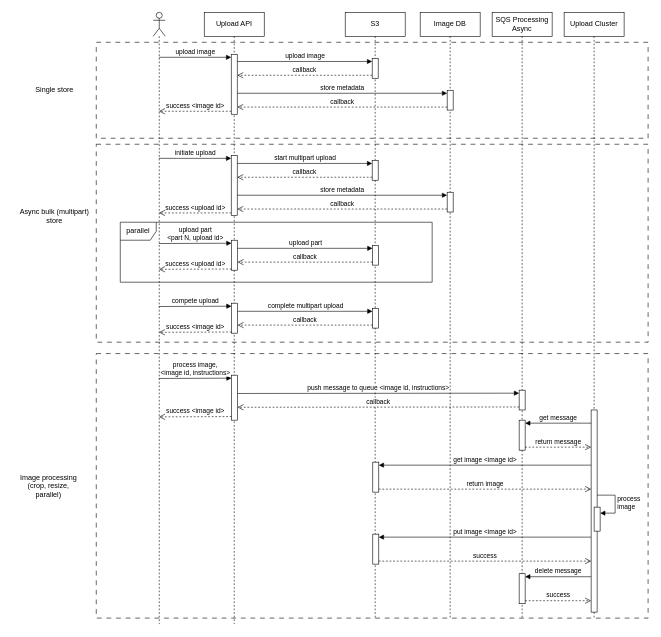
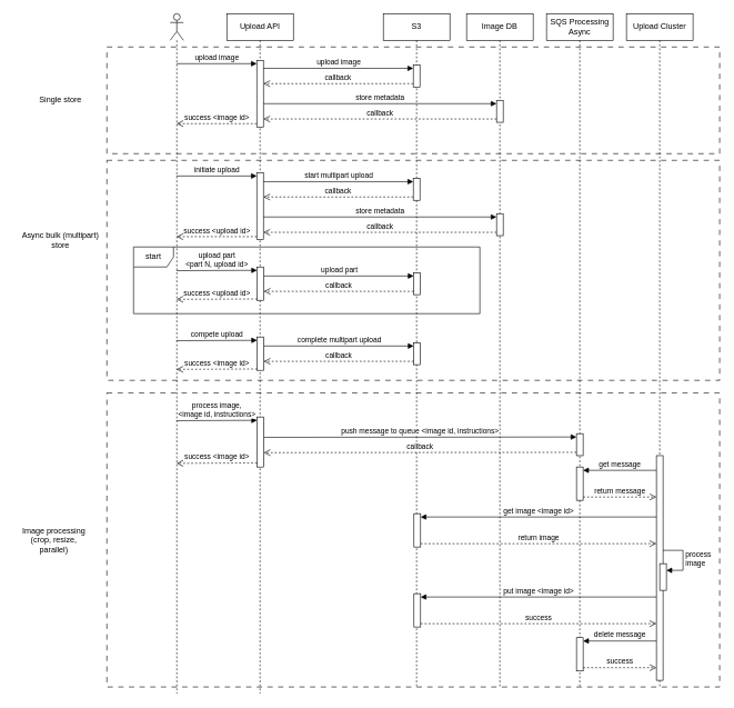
  <mxCell id="0" />
  <mxCell id="1" parent="0" />
  <mxCell id="2" value="" style="rounded=0;whiteSpace=wrap;html=1;dashed=1;dashPattern=8 8;fillColor=none;align=left;" vertex="1" parent="1"><mxGeometry x="160" y="589" width="920" height="441" as="geometry" /></mxCell>
  <mxCell id="3" value="" style="rounded=0;whiteSpace=wrap;html=1;dashed=1;dashPattern=8 8;fillColor=none;align=left;" vertex="1" parent="1"><mxGeometry x="160" y="240" width="920" height="330" as="geometry" /></mxCell>
  <mxCell id="4" value="" style="rounded=0;whiteSpace=wrap;html=1;dashed=1;dashPattern=8 8;fillColor=none;align=left;" vertex="1" parent="1"><mxGeometry x="160" y="70" width="920" height="160" as="geometry" /></mxCell>
  <mxCell id="5" value="Upload API" style="shape=umlLifeline;perimeter=lifelinePerimeter;whiteSpace=wrap;html=1;container=0;dropTarget=0;collapsible=0;recursiveResize=0;outlineConnect=0;portConstraint=eastwest;newEdgeStyle={&quot;edgeStyle&quot;:&quot;elbowEdgeStyle&quot;,&quot;elbow&quot;:&quot;vertical&quot;,&quot;curved&quot;:0,&quot;rounded&quot;:0};" parent="1" vertex="1"><mxGeometry x="340" y="20" width="100" height="1020" as="geometry" /></mxCell>
  <mxCell id="6" value="" style="html=1;points=[[0,0,0,0,5],[0,1,0,0,-5],[1,0,0,0,5],[1,1,0,0,-5]];perimeter=orthogonalPerimeter;outlineConnect=0;targetShapes=umlLifeline;portConstraint=eastwest;newEdgeStyle={&quot;curved&quot;:0,&quot;rounded&quot;:0};" vertex="1" parent="5"><mxGeometry x="45" y="70" width="10" height="100" as="geometry" /></mxCell>
  <mxCell id="7" value="" style="html=1;points=[[0,0,0,0,5],[0,1,0,0,-5],[1,0,0,0,5],[1,1,0,0,-5]];perimeter=orthogonalPerimeter;outlineConnect=0;targetShapes=umlLifeline;portConstraint=eastwest;newEdgeStyle={&quot;curved&quot;:0,&quot;rounded&quot;:0};" vertex="1" parent="5"><mxGeometry x="45" y="238.5" width="10" height="100" as="geometry" /></mxCell>
  <mxCell id="8" value="success &amp;lt;upload id&amp;gt;" style="html=1;verticalAlign=bottom;endArrow=open;dashed=1;endSize=8;curved=0;rounded=0;exitX=0;exitY=1;exitDx=0;exitDy=-5;" edge="1" parent="5" target="22"><mxGeometry relative="1" as="geometry"><mxPoint x="-50" y="334.5" as="targetPoint" /><mxPoint x="45" y="334.5" as="sourcePoint" /></mxGeometry></mxCell>
  <mxCell id="9" value="S3" style="shape=umlLifeline;perimeter=lifelinePerimeter;whiteSpace=wrap;html=1;container=0;dropTarget=0;collapsible=0;recursiveResize=0;outlineConnect=0;portConstraint=eastwest;newEdgeStyle={&quot;edgeStyle&quot;:&quot;elbowEdgeStyle&quot;,&quot;elbow&quot;:&quot;vertical&quot;,&quot;curved&quot;:0,&quot;rounded&quot;:0};" parent="1" vertex="1"><mxGeometry x="575" y="20" width="100" height="1010" as="geometry" /></mxCell>
  <mxCell id="10" value="" style="html=1;points=[[0,0,0,0,5],[0,1,0,0,-5],[1,0,0,0,5],[1,1,0,0,-5]];perimeter=orthogonalPerimeter;outlineConnect=0;targetShapes=umlLifeline;portConstraint=eastwest;newEdgeStyle={&quot;curved&quot;:0,&quot;rounded&quot;:0};" vertex="1" parent="9"><mxGeometry x="45" y="77" width="10" height="33" as="geometry" /></mxCell>
  <mxCell id="11" value="" style="html=1;points=[[0,0,0,0,5],[0,1,0,0,-5],[1,0,0,0,5],[1,1,0,0,-5]];perimeter=orthogonalPerimeter;outlineConnect=0;targetShapes=umlLifeline;portConstraint=eastwest;newEdgeStyle={&quot;curved&quot;:0,&quot;rounded&quot;:0};" vertex="1" parent="9"><mxGeometry x="46" y="750" width="10" height="50" as="geometry" /></mxCell>
  <mxCell id="12" value="Image DB" style="shape=umlLifeline;perimeter=lifelinePerimeter;whiteSpace=wrap;html=1;container=0;dropTarget=0;collapsible=0;recursiveResize=0;outlineConnect=0;portConstraint=eastwest;newEdgeStyle={&quot;edgeStyle&quot;:&quot;elbowEdgeStyle&quot;,&quot;elbow&quot;:&quot;vertical&quot;,&quot;curved&quot;:0,&quot;rounded&quot;:0};" vertex="1" parent="1"><mxGeometry x="700" y="20" width="100" height="1010" as="geometry" /></mxCell>
  <mxCell id="13" value="" style="html=1;points=[[0,0,0,0,5],[0,1,0,0,-5],[1,0,0,0,5],[1,1,0,0,-5]];perimeter=orthogonalPerimeter;outlineConnect=0;targetShapes=umlLifeline;portConstraint=eastwest;newEdgeStyle={&quot;curved&quot;:0,&quot;rounded&quot;:0};" vertex="1" parent="12"><mxGeometry x="45" y="130" width="10" height="33" as="geometry" /></mxCell>
  <mxCell id="14" value="" style="html=1;points=[[0,0,0,0,5],[0,1,0,0,-5],[1,0,0,0,5],[1,1,0,0,-5]];perimeter=orthogonalPerimeter;outlineConnect=0;targetShapes=umlLifeline;portConstraint=eastwest;newEdgeStyle={&quot;curved&quot;:0,&quot;rounded&quot;:0};" vertex="1" parent="12"><mxGeometry x="-79" y="870" width="10" height="50" as="geometry" /></mxCell>
  <mxCell id="15" value="put image &amp;lt;image id&amp;gt;" style="html=1;verticalAlign=bottom;endArrow=block;curved=0;rounded=0;entryX=1;entryY=0;entryDx=0;entryDy=5;" edge="1" parent="12" target="14"><mxGeometry relative="1" as="geometry"><mxPoint x="285" y="875" as="sourcePoint" /></mxGeometry></mxCell>
  <mxCell id="16" value="success" style="html=1;verticalAlign=bottom;endArrow=open;dashed=1;endSize=8;curved=0;rounded=0;exitX=1;exitY=1;exitDx=0;exitDy=-5;" edge="1" parent="12" source="14"><mxGeometry relative="1" as="geometry"><mxPoint x="285" y="915" as="targetPoint" /></mxGeometry></mxCell>
  <mxCell id="17" value="SQS Processing&lt;br&gt;Async" style="shape=umlLifeline;perimeter=lifelinePerimeter;whiteSpace=wrap;html=1;container=0;dropTarget=0;collapsible=0;recursiveResize=0;outlineConnect=0;portConstraint=eastwest;newEdgeStyle={&quot;edgeStyle&quot;:&quot;elbowEdgeStyle&quot;,&quot;elbow&quot;:&quot;vertical&quot;,&quot;curved&quot;:0,&quot;rounded&quot;:0};" vertex="1" parent="1"><mxGeometry x="820" y="20" width="100" height="1010" as="geometry" /></mxCell>
  <mxCell id="18" value="" style="html=1;points=[[0,0,0,0,5],[0,1,0,0,-5],[1,0,0,0,5],[1,1,0,0,-5]];perimeter=orthogonalPerimeter;outlineConnect=0;targetShapes=umlLifeline;portConstraint=eastwest;newEdgeStyle={&quot;curved&quot;:0,&quot;rounded&quot;:0};" vertex="1" parent="17"><mxGeometry x="-200" y="247" width="10" height="33" as="geometry" /></mxCell>
  <mxCell id="19" value="" style="html=1;points=[[0,0,0,0,5],[0,1,0,0,-5],[1,0,0,0,5],[1,1,0,0,-5]];perimeter=orthogonalPerimeter;outlineConnect=0;targetShapes=umlLifeline;portConstraint=eastwest;newEdgeStyle={&quot;curved&quot;:0,&quot;rounded&quot;:0};" vertex="1" parent="17"><mxGeometry x="-75" y="300" width="10" height="33" as="geometry" /></mxCell>
  <mxCell id="20" value="" style="html=1;points=[[0,0,0,0,5],[0,1,0,0,-5],[1,0,0,0,5],[1,1,0,0,-5]];perimeter=orthogonalPerimeter;outlineConnect=0;targetShapes=umlLifeline;portConstraint=eastwest;newEdgeStyle={&quot;curved&quot;:0,&quot;rounded&quot;:0};" vertex="1" parent="17"><mxGeometry x="45" y="630" width="10" height="33" as="geometry" /></mxCell>
  <mxCell id="21" value="" style="html=1;points=[[0,0,0,0,5],[0,1,0,0,-5],[1,0,0,0,5],[1,1,0,0,-5]];perimeter=orthogonalPerimeter;outlineConnect=0;targetShapes=umlLifeline;portConstraint=eastwest;newEdgeStyle={&quot;curved&quot;:0,&quot;rounded&quot;:0};" vertex="1" parent="17"><mxGeometry x="45" y="680" width="10" height="50" as="geometry" /></mxCell>
  <mxCell id="22" value="" style="shape=umlLifeline;perimeter=lifelinePerimeter;whiteSpace=wrap;html=1;container=1;dropTarget=0;collapsible=0;recursiveResize=0;outlineConnect=0;portConstraint=eastwest;newEdgeStyle={&quot;curved&quot;:0,&quot;rounded&quot;:0};participant=umlActor;" vertex="1" parent="1"><mxGeometry x="255" y="20" width="20" height="1020" as="geometry" /></mxCell>
  <mxCell id="23" value="upload image" style="html=1;verticalAlign=bottom;endArrow=block;curved=0;rounded=0;entryX=0;entryY=0;entryDx=0;entryDy=5;" edge="1" target="10" parent="1"><mxGeometry relative="1" as="geometry"><mxPoint x="395" y="102" as="sourcePoint" /></mxGeometry></mxCell>
  <mxCell id="24" value="callback" style="html=1;verticalAlign=bottom;endArrow=open;dashed=1;endSize=8;curved=0;rounded=0;exitX=0;exitY=1;exitDx=0;exitDy=-5;" edge="1" source="10" parent="1"><mxGeometry relative="1" as="geometry"><mxPoint x="395" y="125" as="targetPoint" /></mxGeometry></mxCell>
  <mxCell id="25" value="store metadata" style="html=1;verticalAlign=bottom;endArrow=block;curved=0;rounded=0;entryX=0;entryY=0;entryDx=0;entryDy=5;" edge="1" parent="1" target="13"><mxGeometry relative="1" as="geometry"><mxPoint x="395" y="155" as="sourcePoint" /></mxGeometry></mxCell>
  <mxCell id="26" value="callback" style="html=1;verticalAlign=bottom;endArrow=open;dashed=1;endSize=8;curved=0;rounded=0;exitX=0;exitY=1;exitDx=0;exitDy=-5;" edge="1" parent="1" source="13"><mxGeometry relative="1" as="geometry"><mxPoint x="395" y="178" as="targetPoint" /></mxGeometry></mxCell>
  <mxCell id="27" value="Single store" style="text;html=1;align=center;verticalAlign=middle;resizable=0;points=[];autosize=1;strokeColor=none;fillColor=none;" vertex="1" parent="1"><mxGeometry x="40" y="135" width="100" height="30" as="geometry" /></mxCell>
  <mxCell id="28" value="Async bulk (multipart) &lt;br&gt;store" style="text;html=1;align=center;verticalAlign=middle;resizable=0;points=[];autosize=1;strokeColor=none;fillColor=none;" vertex="1" parent="1"><mxGeometry x="20" y="340" width="140" height="40" as="geometry" /></mxCell>
  <mxCell id="29" value="success &amp;lt;image id&amp;gt;" style="html=1;verticalAlign=bottom;endArrow=open;dashed=1;endSize=8;curved=0;rounded=0;exitX=0;exitY=1;exitDx=0;exitDy=-5;" edge="1" source="6" parent="1" target="22"><mxGeometry relative="1" as="geometry"><mxPoint x="315" y="172" as="targetPoint" /></mxGeometry></mxCell>
  <mxCell id="30" value="upload image" style="html=1;verticalAlign=bottom;endArrow=block;curved=0;rounded=0;entryX=0;entryY=0;entryDx=0;entryDy=5;" edge="1" target="6" parent="1" source="22"><mxGeometry relative="1" as="geometry"><mxPoint x="315" y="102" as="sourcePoint" /></mxGeometry></mxCell>
  <mxCell id="31" value="initiate upload" style="html=1;verticalAlign=bottom;endArrow=block;curved=0;rounded=0;entryX=0;entryY=0;entryDx=0;entryDy=5;" edge="1" parent="1" target="7" source="22"><mxGeometry relative="1" as="geometry"><mxPoint x="290" y="263.5" as="sourcePoint" /></mxGeometry></mxCell>
  <mxCell id="32" value="callback" style="html=1;verticalAlign=bottom;endArrow=open;dashed=1;endSize=8;curved=0;rounded=0;exitX=0;exitY=1;exitDx=0;exitDy=-5;" edge="1" parent="1" source="18" target="7"><mxGeometry relative="1" as="geometry"><mxPoint x="400" y="295" as="targetPoint" /></mxGeometry></mxCell>
  <mxCell id="33" value="start multipart upload" style="html=1;verticalAlign=bottom;endArrow=block;curved=0;rounded=0;entryX=0;entryY=0;entryDx=0;entryDy=5;" edge="1" parent="1" source="7" target="18"><mxGeometry relative="1" as="geometry"><mxPoint x="400" y="272" as="sourcePoint" /></mxGeometry></mxCell>
  <mxCell id="34" value="store metadata" style="html=1;verticalAlign=bottom;endArrow=block;curved=0;rounded=0;entryX=0;entryY=0;entryDx=0;entryDy=5;" edge="1" parent="1" source="7" target="19"><mxGeometry relative="1" as="geometry"><mxPoint x="390" y="325" as="sourcePoint" /></mxGeometry></mxCell>
  <mxCell id="35" value="callback" style="html=1;verticalAlign=bottom;endArrow=open;dashed=1;endSize=8;curved=0;rounded=0;exitX=0;exitY=1;exitDx=0;exitDy=-5;" edge="1" parent="1" source="19" target="7"><mxGeometry relative="1" as="geometry"><mxPoint x="400" y="348" as="targetPoint" /></mxGeometry></mxCell>
  <mxCell id="36" value="" style="html=1;points=[[0,0,0,0,5],[0,1,0,0,-5],[1,0,0,0,5],[1,1,0,0,-5]];perimeter=orthogonalPerimeter;outlineConnect=0;targetShapes=umlLifeline;portConstraint=eastwest;newEdgeStyle={&quot;curved&quot;:0,&quot;rounded&quot;:0};" vertex="1" parent="1"><mxGeometry x="385.5" y="400" width="10" height="50" as="geometry" /></mxCell>
  <mxCell id="37" value="success &amp;lt;upload id&amp;gt;" style="html=1;verticalAlign=bottom;endArrow=open;dashed=1;endSize=8;curved=0;rounded=0;exitX=0;exitY=1;exitDx=0;exitDy=-5;" edge="1" parent="1"><mxGeometry relative="1" as="geometry"><mxPoint x="264.5" y="448.5" as="targetPoint" /><mxPoint x="385.5" y="448" as="sourcePoint" /></mxGeometry></mxCell>
  <mxCell id="38" value="" style="html=1;points=[[0,0,0,0,5],[0,1,0,0,-5],[1,0,0,0,5],[1,1,0,0,-5]];perimeter=orthogonalPerimeter;outlineConnect=0;targetShapes=umlLifeline;portConstraint=eastwest;newEdgeStyle={&quot;curved&quot;:0,&quot;rounded&quot;:0};" vertex="1" parent="1"><mxGeometry x="620.5" y="408.5" width="10" height="33" as="geometry" /></mxCell>
  <mxCell id="39" value="upload part&lt;br&gt;&amp;lt;part N, upload id&amp;gt;" style="html=1;verticalAlign=bottom;endArrow=block;curved=0;rounded=0;entryX=0;entryY=0;entryDx=0;entryDy=5;" edge="1" parent="1" target="36"><mxGeometry relative="1" as="geometry"><mxPoint x="264.5" y="405.5" as="sourcePoint" /></mxGeometry></mxCell>
  <mxCell id="40" value="callback" style="html=1;verticalAlign=bottom;endArrow=open;dashed=1;endSize=8;curved=0;rounded=0;exitX=0;exitY=1;exitDx=0;exitDy=-5;" edge="1" parent="1" source="38" target="36"><mxGeometry relative="1" as="geometry"><mxPoint x="400.5" y="436.5" as="targetPoint" /></mxGeometry></mxCell>
  <mxCell id="41" value="upload part" style="html=1;verticalAlign=bottom;endArrow=block;curved=0;rounded=0;entryX=0;entryY=0;entryDx=0;entryDy=5;" edge="1" parent="1" source="36" target="38"><mxGeometry relative="1" as="geometry"><mxPoint x="400.5" y="413.5" as="sourcePoint" /></mxGeometry></mxCell>
- <mxCell id="42" value="parallel" style="shape=umlFrame;whiteSpace=wrap;html=1;pointerEvents=0;" vertex="1" parent="1"><mxGeometry x="200" y="370" width="520" height="100" as="geometry" /></mxCell>
+ <mxCell id="42" value="start" style="shape=umlFrame;whiteSpace=wrap;html=1;pointerEvents=0;" vertex="1" parent="1"><mxGeometry x="200" y="370" width="520" height="100" as="geometry" /></mxCell>
  <mxCell id="43" value="" style="html=1;points=[[0,0,0,0,5],[0,1,0,0,-5],[1,0,0,0,5],[1,1,0,0,-5]];perimeter=orthogonalPerimeter;outlineConnect=0;targetShapes=umlLifeline;portConstraint=eastwest;newEdgeStyle={&quot;curved&quot;:0,&quot;rounded&quot;:0};" vertex="1" parent="1"><mxGeometry x="385.5" y="505" width="10" height="50" as="geometry" /></mxCell>
  <mxCell id="44" value="success &amp;lt;image id&amp;gt;" style="html=1;verticalAlign=bottom;endArrow=open;dashed=1;endSize=8;curved=0;rounded=0;exitX=0;exitY=1;exitDx=0;exitDy=-5;" edge="1" parent="1"><mxGeometry relative="1" as="geometry"><mxPoint x="264.5" y="553.5" as="targetPoint" /><mxPoint x="385.5" y="553" as="sourcePoint" /></mxGeometry></mxCell>
  <mxCell id="45" value="" style="html=1;points=[[0,0,0,0,5],[0,1,0,0,-5],[1,0,0,0,5],[1,1,0,0,-5]];perimeter=orthogonalPerimeter;outlineConnect=0;targetShapes=umlLifeline;portConstraint=eastwest;newEdgeStyle={&quot;curved&quot;:0,&quot;rounded&quot;:0};" vertex="1" parent="1"><mxGeometry x="620.5" y="513.5" width="10" height="33" as="geometry" /></mxCell>
  <mxCell id="46" value="compete upload" style="html=1;verticalAlign=bottom;endArrow=block;curved=0;rounded=0;entryX=0;entryY=0;entryDx=0;entryDy=5;" edge="1" parent="1" target="43"><mxGeometry relative="1" as="geometry"><mxPoint x="264.5" y="510.5" as="sourcePoint" /></mxGeometry></mxCell>
  <mxCell id="47" value="callback" style="html=1;verticalAlign=bottom;endArrow=open;dashed=1;endSize=8;curved=0;rounded=0;exitX=0;exitY=1;exitDx=0;exitDy=-5;" edge="1" parent="1" source="45" target="43"><mxGeometry relative="1" as="geometry"><mxPoint x="400.5" y="541.5" as="targetPoint" /></mxGeometry></mxCell>
  <mxCell id="48" value="complete multipart upload" style="html=1;verticalAlign=bottom;endArrow=block;curved=0;rounded=0;entryX=0;entryY=0;entryDx=0;entryDy=5;" edge="1" parent="1" source="43" target="45"><mxGeometry relative="1" as="geometry"><mxPoint x="400.5" y="518.5" as="sourcePoint" /></mxGeometry></mxCell>
  <mxCell id="49" value="" style="html=1;points=[[0,0,0,0,5],[0,1,0,0,-5],[1,0,0,0,5],[1,1,0,0,-5]];perimeter=orthogonalPerimeter;outlineConnect=0;targetShapes=umlLifeline;portConstraint=eastwest;newEdgeStyle={&quot;curved&quot;:0,&quot;rounded&quot;:0};" vertex="1" parent="1"><mxGeometry x="385.5" y="625" width="10" height="75" as="geometry" /></mxCell>
  <mxCell id="50" value="success &amp;lt;image id&amp;gt;" style="html=1;verticalAlign=bottom;endArrow=open;dashed=1;endSize=8;curved=0;rounded=0;exitX=0;exitY=1;exitDx=0;exitDy=-5;" edge="1" parent="1"><mxGeometry relative="1" as="geometry"><mxPoint x="264.5" y="694.5" as="targetPoint" /><mxPoint x="385.5" y="694" as="sourcePoint" /></mxGeometry></mxCell>
  <mxCell id="51" value="process image,&lt;br&gt;&amp;lt;image id, instructions&amp;gt;" style="html=1;verticalAlign=bottom;endArrow=block;curved=0;rounded=0;entryX=0;entryY=0;entryDx=0;entryDy=5;" edge="1" parent="1" target="49"><mxGeometry relative="1" as="geometry"><mxPoint x="264.5" y="630.5" as="sourcePoint" /></mxGeometry></mxCell>
  <mxCell id="52" value="callback" style="html=1;verticalAlign=bottom;endArrow=open;dashed=1;endSize=8;curved=0;rounded=0;exitX=0;exitY=1;exitDx=0;exitDy=-5;" edge="1" parent="1" source="20"><mxGeometry relative="1" as="geometry"><mxPoint x="395.5" y="678.5" as="targetPoint" /></mxGeometry></mxCell>
  <mxCell id="53" value="push message to queue &amp;lt;image id, instructions&amp;gt;" style="html=1;verticalAlign=bottom;endArrow=block;curved=0;rounded=0;entryX=0;entryY=0;entryDx=0;entryDy=5;" edge="1" parent="1" target="20"><mxGeometry relative="1" as="geometry"><mxPoint x="395.5" y="655.5" as="sourcePoint" /></mxGeometry></mxCell>
  <mxCell id="54" value="Upload Cluster" style="shape=umlLifeline;perimeter=lifelinePerimeter;whiteSpace=wrap;html=1;container=0;dropTarget=0;collapsible=0;recursiveResize=0;outlineConnect=0;portConstraint=eastwest;newEdgeStyle={&quot;edgeStyle&quot;:&quot;elbowEdgeStyle&quot;,&quot;elbow&quot;:&quot;vertical&quot;,&quot;curved&quot;:0,&quot;rounded&quot;:0};" vertex="1" parent="1"><mxGeometry x="940" y="20" width="100" height="1010" as="geometry" /></mxCell>
  <mxCell id="55" value="" style="html=1;points=[[0,0,0,0,5],[0,1,0,0,-5],[1,0,0,0,5],[1,1,0,0,-5]];perimeter=orthogonalPerimeter;outlineConnect=0;targetShapes=umlLifeline;portConstraint=eastwest;newEdgeStyle={&quot;curved&quot;:0,&quot;rounded&quot;:0};" vertex="1" parent="54"><mxGeometry x="45" y="663" width="10" height="337" as="geometry" /></mxCell>
  <mxCell id="56" value="" style="html=1;points=[[0,0,0,0,5],[0,1,0,0,-5],[1,0,0,0,5],[1,1,0,0,-5]];perimeter=orthogonalPerimeter;outlineConnect=0;targetShapes=umlLifeline;portConstraint=eastwest;newEdgeStyle={&quot;curved&quot;:0,&quot;rounded&quot;:0};" vertex="1" parent="54"><mxGeometry x="50" y="825" width="10" height="40" as="geometry" /></mxCell>
  <mxCell id="57" value="process&amp;nbsp;&lt;br&gt;image" style="html=1;align=left;spacingLeft=2;endArrow=block;rounded=0;edgeStyle=orthogonalEdgeStyle;curved=0;rounded=0;" edge="1" target="56" parent="54"><mxGeometry relative="1" as="geometry"><mxPoint x="55" y="805" as="sourcePoint" /><Array as="points"><mxPoint x="85" y="835" /></Array></mxGeometry></mxCell>
  <mxCell id="58" value="return message" style="html=1;verticalAlign=bottom;endArrow=open;dashed=1;endSize=8;curved=0;rounded=0;exitX=1;exitY=1;exitDx=0;exitDy=-5;" edge="1" source="21" parent="1" target="55"><mxGeometry relative="1" as="geometry"><mxPoint x="945" y="775" as="targetPoint" /></mxGeometry></mxCell>
  <mxCell id="59" value="get message" style="html=1;verticalAlign=bottom;endArrow=block;curved=0;rounded=0;entryX=1;entryY=0;entryDx=0;entryDy=5;" edge="1" target="21" parent="1" source="55"><mxGeometry relative="1" as="geometry"><mxPoint x="945" y="705" as="sourcePoint" /></mxGeometry></mxCell>
  <mxCell id="60" value="get image &amp;lt;image id&amp;gt;" style="html=1;verticalAlign=bottom;endArrow=block;curved=0;rounded=0;entryX=1;entryY=0;entryDx=0;entryDy=5;" edge="1" target="11" parent="1" source="55"><mxGeometry relative="1" as="geometry"><mxPoint x="980" y="775" as="sourcePoint" /></mxGeometry></mxCell>
  <mxCell id="61" value="return image" style="html=1;verticalAlign=bottom;endArrow=open;dashed=1;endSize=8;curved=0;rounded=0;exitX=1;exitY=1;exitDx=0;exitDy=-5;" edge="1" source="11" parent="1" target="55"><mxGeometry relative="1" as="geometry"><mxPoint x="701" y="845" as="targetPoint" /></mxGeometry></mxCell>
  <mxCell id="62" value="" style="html=1;points=[[0,0,0,0,5],[0,1,0,0,-5],[1,0,0,0,5],[1,1,0,0,-5]];perimeter=orthogonalPerimeter;outlineConnect=0;targetShapes=umlLifeline;portConstraint=eastwest;newEdgeStyle={&quot;curved&quot;:0,&quot;rounded&quot;:0};" vertex="1" parent="1"><mxGeometry x="865" y="956" width="10" height="50" as="geometry" /></mxCell>
  <mxCell id="63" value="success" style="html=1;verticalAlign=bottom;endArrow=open;dashed=1;endSize=8;curved=0;rounded=0;exitX=1;exitY=1;exitDx=0;exitDy=-5;" edge="1" parent="1" source="62"><mxGeometry relative="1" as="geometry"><mxPoint x="985" y="1001" as="targetPoint" /></mxGeometry></mxCell>
  <mxCell id="64" value="delete message" style="html=1;verticalAlign=bottom;endArrow=block;curved=0;rounded=0;entryX=1;entryY=0;entryDx=0;entryDy=5;" edge="1" parent="1" target="62"><mxGeometry x="0.004" relative="1" as="geometry"><mxPoint x="985" y="961" as="sourcePoint" /><mxPoint as="offset" /></mxGeometry></mxCell>
  <mxCell id="65" value="Image processing &lt;br&gt;(crop, resize, &lt;br&gt;parallel)" style="text;html=1;align=center;verticalAlign=middle;resizable=0;points=[];autosize=1;strokeColor=none;fillColor=none;" vertex="1" parent="1"><mxGeometry x="20" y="779.5" width="120" height="60" as="geometry" /></mxCell>
